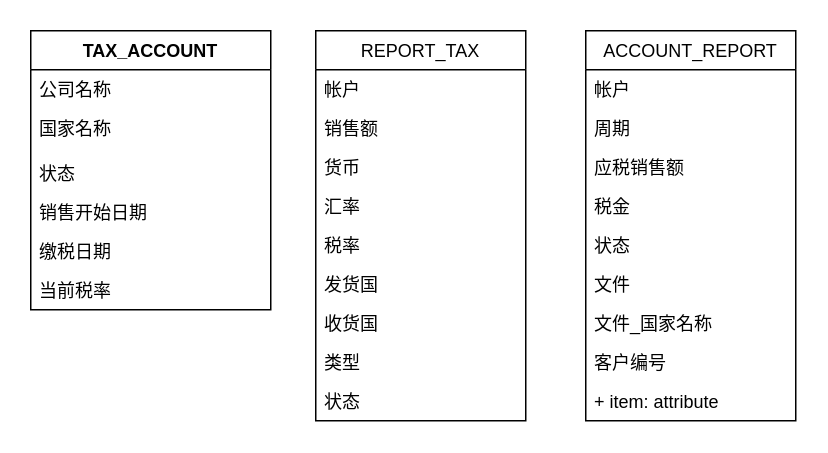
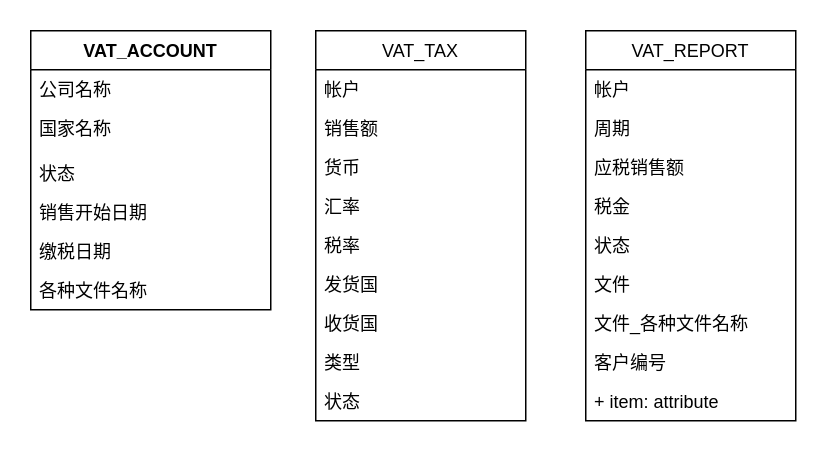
  <mxCell id="0" />
  <mxCell id="1" parent="0" />
- <mxCell id="2" value="TAX_ACCOUNT" style="swimlane;fontStyle=1;align=center;verticalAlign=top;childLayout=stackLayout;horizontal=1;startSize=26;horizontalStack=0;resizeParent=1;resizeParentMax=0;resizeLast=0;collapsible=1;marginBottom=0;" vertex="1" parent="1"><mxGeometry x="20" y="20" width="160" height="186" as="geometry" /></mxCell>
+ <mxCell id="2" value="VAT_ACCOUNT" style="swimlane;fontStyle=1;align=center;verticalAlign=top;childLayout=stackLayout;horizontal=1;startSize=26;horizontalStack=0;resizeParent=1;resizeParentMax=0;resizeLast=0;collapsible=1;marginBottom=0;" vertex="1" parent="1"><mxGeometry x="20" y="20" width="160" height="186" as="geometry" /></mxCell>
  <mxCell id="3" value="公司名称" style="text;strokeColor=none;fillColor=none;align=left;verticalAlign=top;spacingLeft=4;spacingRight=4;overflow=hidden;rotatable=0;points=[[0,0.5],[1,0.5]];portConstraint=eastwest;" vertex="1" parent="2"><mxGeometry y="26" width="160" height="26" as="geometry" /></mxCell>
  <mxCell id="4" value="国家名称" style="text;strokeColor=none;fillColor=none;align=left;verticalAlign=top;spacingLeft=4;spacingRight=4;overflow=hidden;rotatable=0;points=[[0,0.5],[1,0.5]];portConstraint=eastwest;" vertex="1" parent="2"><mxGeometry y="52" width="160" height="30" as="geometry" /></mxCell>
  <mxCell id="5" value="状态" style="text;strokeColor=none;fillColor=none;align=left;verticalAlign=top;spacingLeft=4;spacingRight=4;overflow=hidden;rotatable=0;points=[[0,0.5],[1,0.5]];portConstraint=eastwest;" vertex="1" parent="2"><mxGeometry y="82" width="160" height="26" as="geometry" /></mxCell>
  <mxCell id="6" value="销售开始日期" style="text;strokeColor=none;fillColor=none;align=left;verticalAlign=top;spacingLeft=4;spacingRight=4;overflow=hidden;rotatable=0;points=[[0,0.5],[1,0.5]];portConstraint=eastwest;" vertex="1" parent="2"><mxGeometry y="108" width="160" height="26" as="geometry" /></mxCell>
  <mxCell id="7" value="缴税日期&#10;" style="text;strokeColor=none;fillColor=none;align=left;verticalAlign=top;spacingLeft=4;spacingRight=4;overflow=hidden;rotatable=0;points=[[0,0.5],[1,0.5]];portConstraint=eastwest;" vertex="1" parent="2"><mxGeometry y="134" width="160" height="26" as="geometry" /></mxCell>
- <mxCell id="8" value="当前税率" style="text;strokeColor=none;fillColor=none;align=left;verticalAlign=top;spacingLeft=4;spacingRight=4;overflow=hidden;rotatable=0;points=[[0,0.5],[1,0.5]];portConstraint=eastwest;" vertex="1" parent="2"><mxGeometry y="160" width="160" height="26" as="geometry" /></mxCell>
- <mxCell id="9" value="REPORT_TAX" style="swimlane;fontStyle=0;childLayout=stackLayout;horizontal=1;startSize=26;fillColor=none;horizontalStack=0;resizeParent=1;resizeParentMax=0;resizeLast=0;collapsible=1;marginBottom=0;" vertex="1" parent="1"><mxGeometry x="210" y="20" width="140" height="260" as="geometry" /></mxCell>
+ <mxCell id="8" value="各种文件名称" style="text;strokeColor=none;fillColor=none;align=left;verticalAlign=top;spacingLeft=4;spacingRight=4;overflow=hidden;rotatable=0;points=[[0,0.5],[1,0.5]];portConstraint=eastwest;" vertex="1" parent="2"><mxGeometry y="160" width="160" height="26" as="geometry" /></mxCell>
+ <mxCell id="9" value="VAT_TAX" style="swimlane;fontStyle=0;childLayout=stackLayout;horizontal=1;startSize=26;fillColor=none;horizontalStack=0;resizeParent=1;resizeParentMax=0;resizeLast=0;collapsible=1;marginBottom=0;" vertex="1" parent="1"><mxGeometry x="210" y="20" width="140" height="260" as="geometry" /></mxCell>
  <mxCell id="10" value="帐户" style="text;strokeColor=none;fillColor=none;align=left;verticalAlign=top;spacingLeft=4;spacingRight=4;overflow=hidden;rotatable=0;points=[[0,0.5],[1,0.5]];portConstraint=eastwest;" vertex="1" parent="9"><mxGeometry y="26" width="140" height="26" as="geometry" /></mxCell>
  <mxCell id="11" value="销售额" style="text;strokeColor=none;fillColor=none;align=left;verticalAlign=top;spacingLeft=4;spacingRight=4;overflow=hidden;rotatable=0;points=[[0,0.5],[1,0.5]];portConstraint=eastwest;" vertex="1" parent="9"><mxGeometry y="52" width="140" height="26" as="geometry" /></mxCell>
  <mxCell id="12" value="货币" style="text;strokeColor=none;fillColor=none;align=left;verticalAlign=top;spacingLeft=4;spacingRight=4;overflow=hidden;rotatable=0;points=[[0,0.5],[1,0.5]];portConstraint=eastwest;" vertex="1" parent="9"><mxGeometry y="78" width="140" height="26" as="geometry" /></mxCell>
  <mxCell id="13" value="汇率" style="text;strokeColor=none;fillColor=none;align=left;verticalAlign=top;spacingLeft=4;spacingRight=4;overflow=hidden;rotatable=0;points=[[0,0.5],[1,0.5]];portConstraint=eastwest;" vertex="1" parent="9"><mxGeometry y="104" width="140" height="26" as="geometry" /></mxCell>
  <mxCell id="14" value="税率" style="text;strokeColor=none;fillColor=none;align=left;verticalAlign=top;spacingLeft=4;spacingRight=4;overflow=hidden;rotatable=0;points=[[0,0.5],[1,0.5]];portConstraint=eastwest;" vertex="1" parent="9"><mxGeometry y="130" width="140" height="26" as="geometry" /></mxCell>
  <mxCell id="15" value="发货国" style="text;strokeColor=none;fillColor=none;align=left;verticalAlign=top;spacingLeft=4;spacingRight=4;overflow=hidden;rotatable=0;points=[[0,0.5],[1,0.5]];portConstraint=eastwest;" vertex="1" parent="9"><mxGeometry y="156" width="140" height="26" as="geometry" /></mxCell>
  <mxCell id="16" value="收货国" style="text;strokeColor=none;fillColor=none;align=left;verticalAlign=top;spacingLeft=4;spacingRight=4;overflow=hidden;rotatable=0;points=[[0,0.5],[1,0.5]];portConstraint=eastwest;" vertex="1" parent="9"><mxGeometry y="182" width="140" height="26" as="geometry" /></mxCell>
  <mxCell id="17" value="类型" style="text;strokeColor=none;fillColor=none;align=left;verticalAlign=top;spacingLeft=4;spacingRight=4;overflow=hidden;rotatable=0;points=[[0,0.5],[1,0.5]];portConstraint=eastwest;" vertex="1" parent="9"><mxGeometry y="208" width="140" height="26" as="geometry" /></mxCell>
  <mxCell id="18" value="状态" style="text;strokeColor=none;fillColor=none;align=left;verticalAlign=top;spacingLeft=4;spacingRight=4;overflow=hidden;rotatable=0;points=[[0,0.5],[1,0.5]];portConstraint=eastwest;" vertex="1" parent="9"><mxGeometry y="234" width="140" height="26" as="geometry" /></mxCell>
- <mxCell id="19" value="ACCOUNT_REPORT" style="swimlane;fontStyle=0;childLayout=stackLayout;horizontal=1;startSize=26;fillColor=none;horizontalStack=0;resizeParent=1;resizeParentMax=0;resizeLast=0;collapsible=1;marginBottom=0;" vertex="1" parent="1"><mxGeometry x="390" y="20" width="140" height="260" as="geometry" /></mxCell>
+ <mxCell id="19" value="VAT_REPORT" style="swimlane;fontStyle=0;childLayout=stackLayout;horizontal=1;startSize=26;fillColor=none;horizontalStack=0;resizeParent=1;resizeParentMax=0;resizeLast=0;collapsible=1;marginBottom=0;" vertex="1" parent="1"><mxGeometry x="390" y="20" width="140" height="260" as="geometry" /></mxCell>
  <mxCell id="20" value="帐户" style="text;strokeColor=none;fillColor=none;align=left;verticalAlign=top;spacingLeft=4;spacingRight=4;overflow=hidden;rotatable=0;points=[[0,0.5],[1,0.5]];portConstraint=eastwest;" vertex="1" parent="19"><mxGeometry y="26" width="140" height="26" as="geometry" /></mxCell>
  <mxCell id="21" value="周期" style="text;strokeColor=none;fillColor=none;align=left;verticalAlign=top;spacingLeft=4;spacingRight=4;overflow=hidden;rotatable=0;points=[[0,0.5],[1,0.5]];portConstraint=eastwest;" vertex="1" parent="19"><mxGeometry y="52" width="140" height="26" as="geometry" /></mxCell>
  <mxCell id="22" value="应税销售额" style="text;strokeColor=none;fillColor=none;align=left;verticalAlign=top;spacingLeft=4;spacingRight=4;overflow=hidden;rotatable=0;points=[[0,0.5],[1,0.5]];portConstraint=eastwest;" vertex="1" parent="19"><mxGeometry y="78" width="140" height="26" as="geometry" /></mxCell>
  <mxCell id="23" value="税金" style="text;strokeColor=none;fillColor=none;align=left;verticalAlign=top;spacingLeft=4;spacingRight=4;overflow=hidden;rotatable=0;points=[[0,0.5],[1,0.5]];portConstraint=eastwest;" vertex="1" parent="19"><mxGeometry y="104" width="140" height="26" as="geometry" /></mxCell>
  <mxCell id="24" value="状态" style="text;strokeColor=none;fillColor=none;align=left;verticalAlign=top;spacingLeft=4;spacingRight=4;overflow=hidden;rotatable=0;points=[[0,0.5],[1,0.5]];portConstraint=eastwest;" vertex="1" parent="19"><mxGeometry y="130" width="140" height="26" as="geometry" /></mxCell>
  <mxCell id="25" value="文件" style="text;strokeColor=none;fillColor=none;align=left;verticalAlign=top;spacingLeft=4;spacingRight=4;overflow=hidden;rotatable=0;points=[[0,0.5],[1,0.5]];portConstraint=eastwest;" vertex="1" parent="19"><mxGeometry y="156" width="140" height="26" as="geometry" /></mxCell>
- <mxCell id="26" value="文件_国家名称" style="text;strokeColor=none;fillColor=none;align=left;verticalAlign=top;spacingLeft=4;spacingRight=4;overflow=hidden;rotatable=0;points=[[0,0.5],[1,0.5]];portConstraint=eastwest;" vertex="1" parent="19"><mxGeometry y="182" width="140" height="26" as="geometry" /></mxCell>
+ <mxCell id="26" value="文件_各种文件名称" style="text;strokeColor=none;fillColor=none;align=left;verticalAlign=top;spacingLeft=4;spacingRight=4;overflow=hidden;rotatable=0;points=[[0,0.5],[1,0.5]];portConstraint=eastwest;" vertex="1" parent="19"><mxGeometry y="182" width="140" height="26" as="geometry" /></mxCell>
  <mxCell id="27" value="客户编号" style="text;strokeColor=none;fillColor=none;align=left;verticalAlign=top;spacingLeft=4;spacingRight=4;overflow=hidden;rotatable=0;points=[[0,0.5],[1,0.5]];portConstraint=eastwest;" vertex="1" parent="19"><mxGeometry y="208" width="140" height="26" as="geometry" /></mxCell>
  <mxCell id="28" value="+ item: attribute" style="text;strokeColor=none;fillColor=none;align=left;verticalAlign=top;spacingLeft=4;spacingRight=4;overflow=hidden;rotatable=0;points=[[0,0.5],[1,0.5]];portConstraint=eastwest;" vertex="1" parent="19"><mxGeometry y="234" width="140" height="26" as="geometry" /></mxCell>
